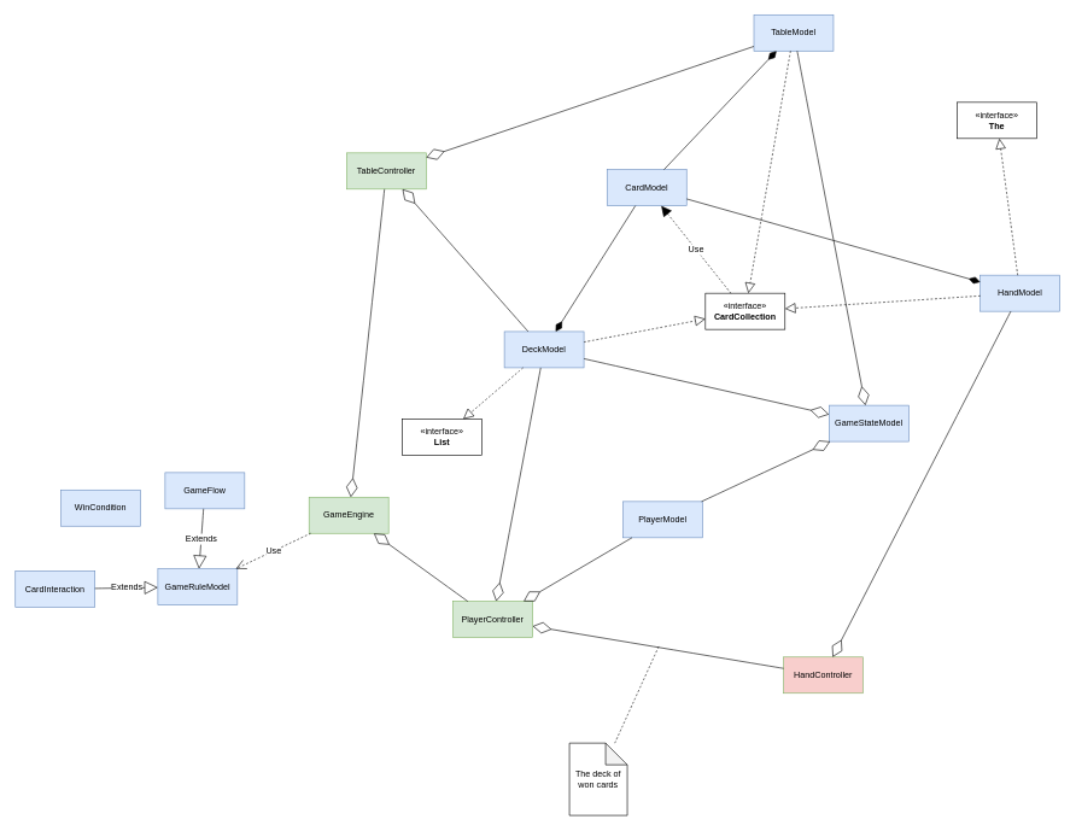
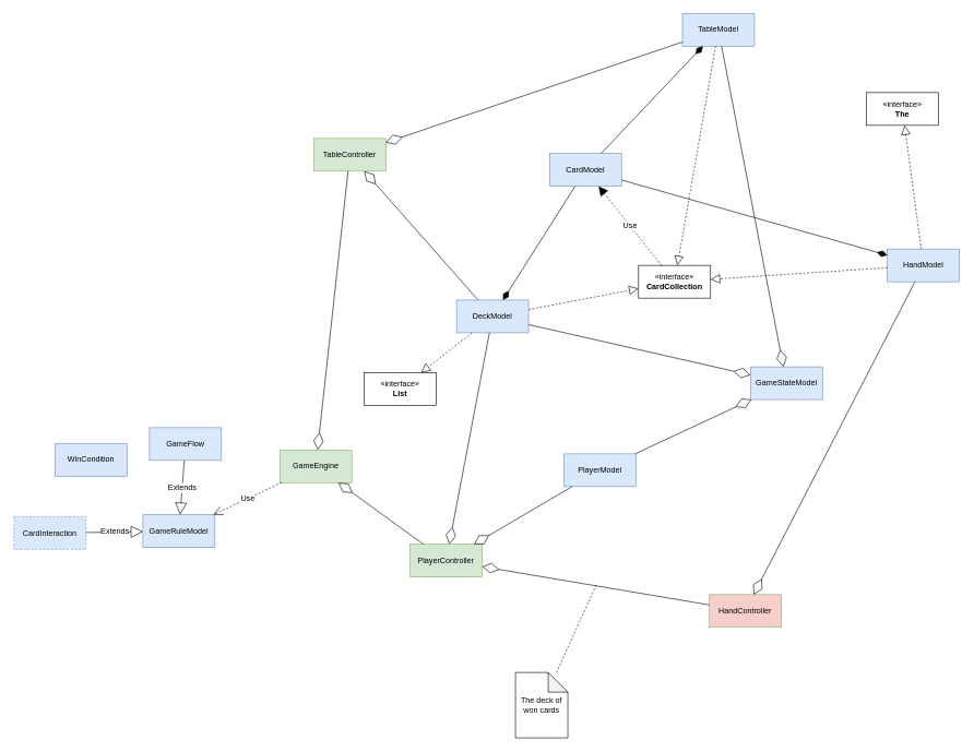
  <mxCell id="0" />
  <mxCell id="1" parent="0" />
  <mxCell id="2" value="CardModel" style="html=1;whiteSpace=wrap;fillColor=#dae8fc;strokeColor=#6c8ebf;" vertex="1" parent="1"><mxGeometry x="838" y="234" width="110" height="50" as="geometry" /></mxCell>
  <mxCell id="3" value="HandModel" style="html=1;whiteSpace=wrap;fillColor=#dae8fc;strokeColor=#6c8ebf;" vertex="1" parent="1"><mxGeometry x="1354" y="380" width="110" height="50" as="geometry" /></mxCell>
  <mxCell id="4" value="DeckModel" style="html=1;whiteSpace=wrap;fillColor=#dae8fc;strokeColor=#6c8ebf;" vertex="1" parent="1"><mxGeometry x="696" y="458" width="110" height="50" as="geometry" /></mxCell>
  <mxCell id="5" value="«interface»&lt;br&gt;&lt;b&gt;CardCollection&lt;/b&gt;" style="html=1;whiteSpace=wrap;" vertex="1" parent="1"><mxGeometry x="974" y="405" width="110" height="50" as="geometry" /></mxCell>
  <mxCell id="6" value="«interface»&lt;br&gt;&lt;b&gt;The&lt;/b&gt;" style="html=1;whiteSpace=wrap;" vertex="1" parent="1"><mxGeometry x="1322" y="141" width="110" height="50" as="geometry" /></mxCell>
- <mxCell id="7" value="«interface»&lt;br&gt;&lt;b&gt;List&lt;/b&gt;" style="html=1;whiteSpace=wrap;" vertex="1" parent="1"><mxGeometry x="555" y="579" width="110" height="50" as="geometry" /></mxCell>
+ <mxCell id="7" value="«interface»&lt;br&gt;&lt;b&gt;List&lt;/b&gt;" style="html=1;whiteSpace=wrap;" vertex="1" parent="1"><mxGeometry x="555" y="569" width="110" height="50" as="geometry" /></mxCell>
  <mxCell id="8" value="" style="endArrow=block;dashed=1;endFill=0;endSize=12;html=1;rounded=0;fontSize=12;curved=1;" edge="1" parent="1" source="3" target="6"><mxGeometry width="160" relative="1" as="geometry"><mxPoint x="1375" y="404" as="sourcePoint" /><mxPoint x="1535" y="404" as="targetPoint" /></mxGeometry></mxCell>
  <mxCell id="9" value="" style="endArrow=block;dashed=1;endFill=0;endSize=12;html=1;rounded=0;fontSize=12;curved=1;" edge="1" parent="1" source="4" target="7"><mxGeometry width="160" relative="1" as="geometry"><mxPoint x="1484" y="413" as="sourcePoint" /><mxPoint x="1644" y="413" as="targetPoint" /></mxGeometry></mxCell>
  <mxCell id="10" value="" style="endArrow=block;dashed=1;endFill=0;endSize=12;html=1;rounded=0;fontSize=12;curved=1;" edge="1" parent="1" source="3" target="5"><mxGeometry width="160" relative="1" as="geometry"><mxPoint x="1509" y="417" as="sourcePoint" /><mxPoint x="1669" y="417" as="targetPoint" /></mxGeometry></mxCell>
  <mxCell id="11" value="" style="endArrow=block;dashed=1;endFill=0;endSize=12;html=1;rounded=0;fontSize=12;curved=1;" edge="1" parent="1" source="4" target="5"><mxGeometry width="160" relative="1" as="geometry"><mxPoint x="1521" y="388" as="sourcePoint" /><mxPoint x="1681" y="388" as="targetPoint" /></mxGeometry></mxCell>
  <mxCell id="12" value="" style="endArrow=none;html=1;endSize=12;startArrow=diamondThin;startSize=14;startFill=1;align=left;verticalAlign=bottom;rounded=0;fontSize=12;curved=0;endFill=0;" edge="1" parent="1" source="4" target="2"><mxGeometry x="0.658" y="-4" relative="1" as="geometry"><mxPoint x="1606" y="477" as="sourcePoint" /><mxPoint x="1770" y="477" as="targetPoint" /><mxPoint as="offset" /></mxGeometry></mxCell>
  <mxCell id="13" value="&lt;div&gt;&lt;br&gt;&lt;/div&gt;&lt;div&gt;&lt;br&gt;&lt;/div&gt;" style="endArrow=none;html=1;endSize=12;startArrow=diamondThin;startSize=14;startFill=1;align=left;verticalAlign=bottom;rounded=0;fontSize=12;curved=0;endFill=0;" edge="1" parent="1" source="3" target="2"><mxGeometry x="0.77" y="-20" relative="1" as="geometry"><mxPoint x="1548" y="270" as="sourcePoint" /><mxPoint x="1492" y="373" as="targetPoint" /><mxPoint as="offset" /></mxGeometry></mxCell>
  <mxCell id="14" value="PlayerModel" style="html=1;whiteSpace=wrap;fillColor=#dae8fc;strokeColor=#6c8ebf;" vertex="1" parent="1"><mxGeometry x="860" y="693" width="110" height="50" as="geometry" /></mxCell>
  <mxCell id="15" value="GameRuleModel" style="html=1;whiteSpace=wrap;fillColor=#dae8fc;strokeColor=#6c8ebf;" vertex="1" parent="1"><mxGeometry x="217" y="786" width="110" height="50" as="geometry" /></mxCell>
  <mxCell id="16" value="GameEngine" style="html=1;whiteSpace=wrap;fillColor=#d5e8d4;strokeColor=#82b366;" vertex="1" parent="1"><mxGeometry x="426" y="687" width="110" height="50" as="geometry" /></mxCell>
  <mxCell id="17" value="Use" style="endArrow=open;endSize=12;dashed=1;html=1;rounded=0;fontSize=12;curved=1;" edge="1" parent="1" source="16" target="15"><mxGeometry width="160" relative="1" as="geometry"><mxPoint x="685" y="741" as="sourcePoint" /><mxPoint x="845" y="741" as="targetPoint" /></mxGeometry></mxCell>
  <mxCell id="18" value="WinCondition" style="html=1;whiteSpace=wrap;fillColor=#dae8fc;strokeColor=#6c8ebf;" vertex="1" parent="1"><mxGeometry x="83" y="677" width="110" height="50" as="geometry" /></mxCell>
  <mxCell id="19" value="GameFlow" style="html=1;whiteSpace=wrap;fillColor=#dae8fc;strokeColor=#6c8ebf;" vertex="1" parent="1"><mxGeometry x="227" y="653" width="110" height="50" as="geometry" /></mxCell>
- <mxCell id="20" value="CardInteraction" style="html=1;whiteSpace=wrap;fillColor=#dae8fc;strokeColor=#6c8ebf;" vertex="1" parent="1"><mxGeometry x="20" y="789" width="110" height="50" as="geometry" /></mxCell>
+ <mxCell id="20" value="CardInteraction" style="html=1;whiteSpace=wrap;fillColor=#dae8fc;strokeColor=#6c8ebf;dashed=1;" vertex="1" parent="1"><mxGeometry x="20" y="789" width="110" height="50" as="geometry" /></mxCell>
  <mxCell id="21" value="Extends" style="endArrow=block;endSize=16;endFill=0;html=1;rounded=0;fontSize=12;curved=1;" edge="1" parent="1" source="20" target="15"><mxGeometry width="160" relative="1" as="geometry"><mxPoint x="77" y="1004" as="sourcePoint" /><mxPoint x="237" y="1004" as="targetPoint" /></mxGeometry></mxCell>
  <mxCell id="22" value="Extends" style="endArrow=block;endSize=16;endFill=0;html=1;rounded=0;fontSize=12;curved=1;" edge="1" parent="1" source="19" target="15"><mxGeometry width="160" relative="1" as="geometry"><mxPoint x="140" y="823" as="sourcePoint" /><mxPoint x="227" y="822" as="targetPoint" /></mxGeometry></mxCell>
  <mxCell id="23" value="GameStateModel" style="html=1;whiteSpace=wrap;fillColor=#dae8fc;strokeColor=#6c8ebf;" vertex="1" parent="1"><mxGeometry x="1145" y="560" width="110" height="50" as="geometry" /></mxCell>
  <mxCell id="24" value="" style="endArrow=diamondThin;endFill=0;endSize=24;html=1;rounded=0;fontSize=12;curved=1;" edge="1" parent="1" source="14" target="23"><mxGeometry width="160" relative="1" as="geometry"><mxPoint x="1369" y="270" as="sourcePoint" /><mxPoint x="1369" y="438" as="targetPoint" /></mxGeometry></mxCell>
  <mxCell id="25" value="" style="endArrow=diamondThin;endFill=0;endSize=24;html=1;rounded=0;fontSize=12;curved=1;" edge="1" parent="1" source="4" target="23"><mxGeometry width="160" relative="1" as="geometry"><mxPoint x="1389" y="290" as="sourcePoint" /><mxPoint x="1389" y="458" as="targetPoint" /></mxGeometry></mxCell>
  <mxCell id="26" value="TableModel" style="html=1;whiteSpace=wrap;fillColor=#dae8fc;strokeColor=#6c8ebf;" vertex="1" parent="1"><mxGeometry x="1041" y="20" width="110" height="50" as="geometry" /></mxCell>
  <mxCell id="27" value="" style="endArrow=block;dashed=1;endFill=0;endSize=12;html=1;rounded=0;fontSize=12;curved=1;" edge="1" parent="1" source="26" target="5"><mxGeometry width="160" relative="1" as="geometry"><mxPoint x="1639" y="224" as="sourcePoint" /><mxPoint x="1680" y="89" as="targetPoint" /></mxGeometry></mxCell>
  <mxCell id="28" value="" style="endArrow=diamondThin;endFill=0;endSize=24;html=1;rounded=0;fontSize=12;curved=1;" edge="1" parent="1" source="26" target="23"><mxGeometry width="160" relative="1" as="geometry"><mxPoint x="1409" y="590" as="sourcePoint" /><mxPoint x="1369" y="694" as="targetPoint" /></mxGeometry></mxCell>
  <mxCell id="29" value="The deck of won cards" style="shape=note;whiteSpace=wrap;html=1;backgroundOutline=1;darkOpacity=0.05;" vertex="1" parent="1"><mxGeometry x="786" y="1027" width="80" height="100" as="geometry" /></mxCell>
  <mxCell id="30" value="" style="endArrow=none;startArrow=none;endFill=0;startFill=0;endSize=8;startSize=10;html=1;rounded=0;fontSize=12;curved=1;dashed=1;" edge="1" parent="1" source="29"><mxGeometry width="160" relative="1" as="geometry"><mxPoint x="1345" y="763" as="sourcePoint" /><mxPoint x="910" y="892" as="targetPoint" /></mxGeometry></mxCell>
  <mxCell id="31" value="&lt;div&gt;&lt;br&gt;&lt;/div&gt;&lt;div&gt;&lt;br&gt;&lt;/div&gt;" style="endArrow=none;html=1;endSize=12;startArrow=diamondThin;startSize=14;startFill=1;align=left;verticalAlign=bottom;rounded=0;fontSize=12;curved=0;endFill=0;" edge="1" parent="1" source="26" target="2"><mxGeometry x="0.77" y="-20" relative="1" as="geometry"><mxPoint x="1450" y="403" as="sourcePoint" /><mxPoint x="1522" y="505" as="targetPoint" /><mxPoint as="offset" /></mxGeometry></mxCell>
  <mxCell id="32" value="Use" style="endArrow=block;endSize=12;dashed=1;html=1;rounded=0;fontSize=12;curved=1;" edge="1" parent="1" source="5" target="2"><mxGeometry width="160" relative="1" as="geometry"><mxPoint x="1890" y="-216" as="sourcePoint" /><mxPoint x="1516" y="-11" as="targetPoint" /></mxGeometry></mxCell>
  <mxCell id="33" value="HandController" style="html=1;whiteSpace=wrap;fillColor=#f8cecc;strokeColor=#82b366;" vertex="1" parent="1"><mxGeometry x="1082" y="908" width="110" height="50" as="geometry" /></mxCell>
  <mxCell id="34" value="PlayerController" style="html=1;whiteSpace=wrap;fillColor=#d5e8d4;strokeColor=#82b366;" vertex="1" parent="1"><mxGeometry x="625" y="831" width="110" height="50" as="geometry" /></mxCell>
  <mxCell id="35" value="" style="endArrow=diamondThin;endFill=0;endSize=24;html=1;rounded=0;fontSize=12;curved=1;" edge="1" parent="1" source="33" target="34"><mxGeometry width="160" relative="1" as="geometry"><mxPoint x="667" y="553" as="sourcePoint" /><mxPoint x="827" y="553" as="targetPoint" /></mxGeometry></mxCell>
  <mxCell id="36" value="TableController" style="html=1;whiteSpace=wrap;fillColor=#d5e8d4;strokeColor=#82b366;" vertex="1" parent="1"><mxGeometry x="478" y="211" width="110" height="50" as="geometry" /></mxCell>
  <mxCell id="37" value="" style="endArrow=diamondThin;endFill=0;endSize=24;html=1;rounded=0;fontSize=12;curved=1;" edge="1" parent="1" source="4" target="34"><mxGeometry width="160" relative="1" as="geometry"><mxPoint x="1208" y="769.057" as="sourcePoint" /><mxPoint x="888" y="594" as="targetPoint" /></mxGeometry></mxCell>
  <mxCell id="38" style="edgeStyle=none;curved=1;rounded=0;orthogonalLoop=1;jettySize=auto;html=1;exitX=0.5;exitY=1;exitDx=0;exitDy=0;fontSize=12;startSize=8;endSize=8;" edge="1" parent="1" source="33" target="33"><mxGeometry relative="1" as="geometry" /></mxCell>
  <mxCell id="39" value="" style="endArrow=diamondThin;endFill=0;endSize=24;html=1;rounded=0;fontSize=12;curved=1;" edge="1" parent="1" source="26" target="36"><mxGeometry width="160" relative="1" as="geometry"><mxPoint x="1432" y="323" as="sourcePoint" /><mxPoint x="1418" y="571" as="targetPoint" /></mxGeometry></mxCell>
  <mxCell id="40" value="" style="endArrow=diamondThin;endFill=0;endSize=24;html=1;rounded=0;fontSize=12;curved=1;" edge="1" parent="1" source="3" target="33"><mxGeometry width="160" relative="1" as="geometry"><mxPoint x="1153" y="295" as="sourcePoint" /><mxPoint x="918" y="304" as="targetPoint" /></mxGeometry></mxCell>
  <mxCell id="41" value="" style="endArrow=diamondThin;endFill=0;endSize=24;html=1;rounded=0;fontSize=12;curved=1;" edge="1" parent="1" source="14" target="34"><mxGeometry width="160" relative="1" as="geometry"><mxPoint x="1173" y="315" as="sourcePoint" /><mxPoint x="938" y="324" as="targetPoint" /></mxGeometry></mxCell>
  <mxCell id="42" value="" style="endArrow=diamondThin;endFill=0;endSize=24;html=1;rounded=0;fontSize=12;curved=1;" edge="1" parent="1" source="36" target="16"><mxGeometry width="160" relative="1" as="geometry"><mxPoint x="1183" y="325" as="sourcePoint" /><mxPoint x="948" y="334" as="targetPoint" /></mxGeometry></mxCell>
  <mxCell id="43" value="" style="endArrow=diamondThin;endFill=0;endSize=24;html=1;rounded=0;fontSize=12;curved=1;" edge="1" parent="1" source="34" target="16"><mxGeometry width="160" relative="1" as="geometry"><mxPoint x="883" y="279" as="sourcePoint" /><mxPoint x="1024" y="695" as="targetPoint" /></mxGeometry></mxCell>
  <mxCell id="44" value="" style="endArrow=diamondThin;endFill=0;endSize=24;html=1;rounded=0;fontSize=12;curved=1;" edge="1" parent="1" source="4" target="36"><mxGeometry width="160" relative="1" as="geometry"><mxPoint x="756" y="518" as="sourcePoint" /><mxPoint x="695" y="841" as="targetPoint" /></mxGeometry></mxCell>
